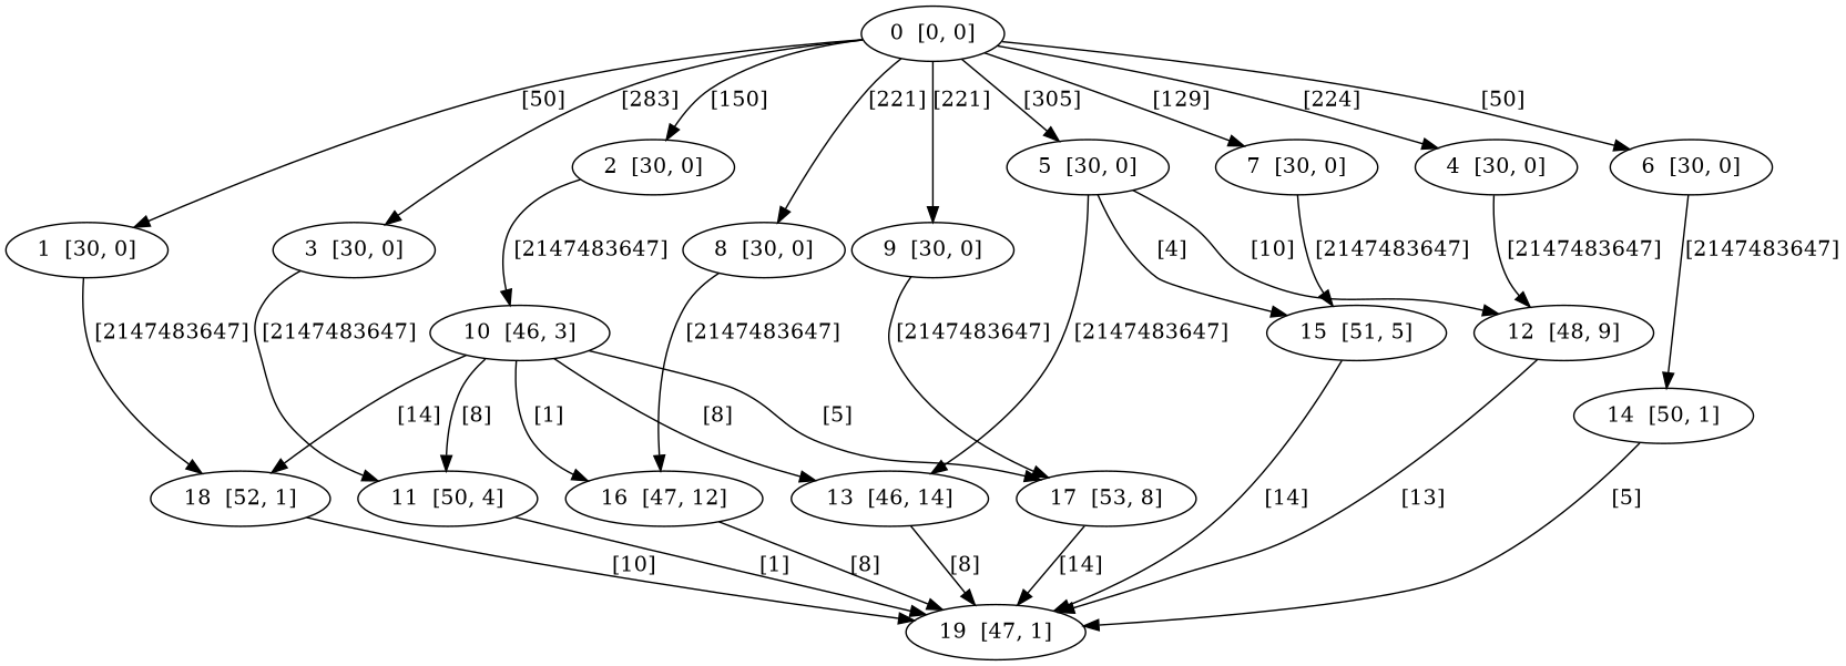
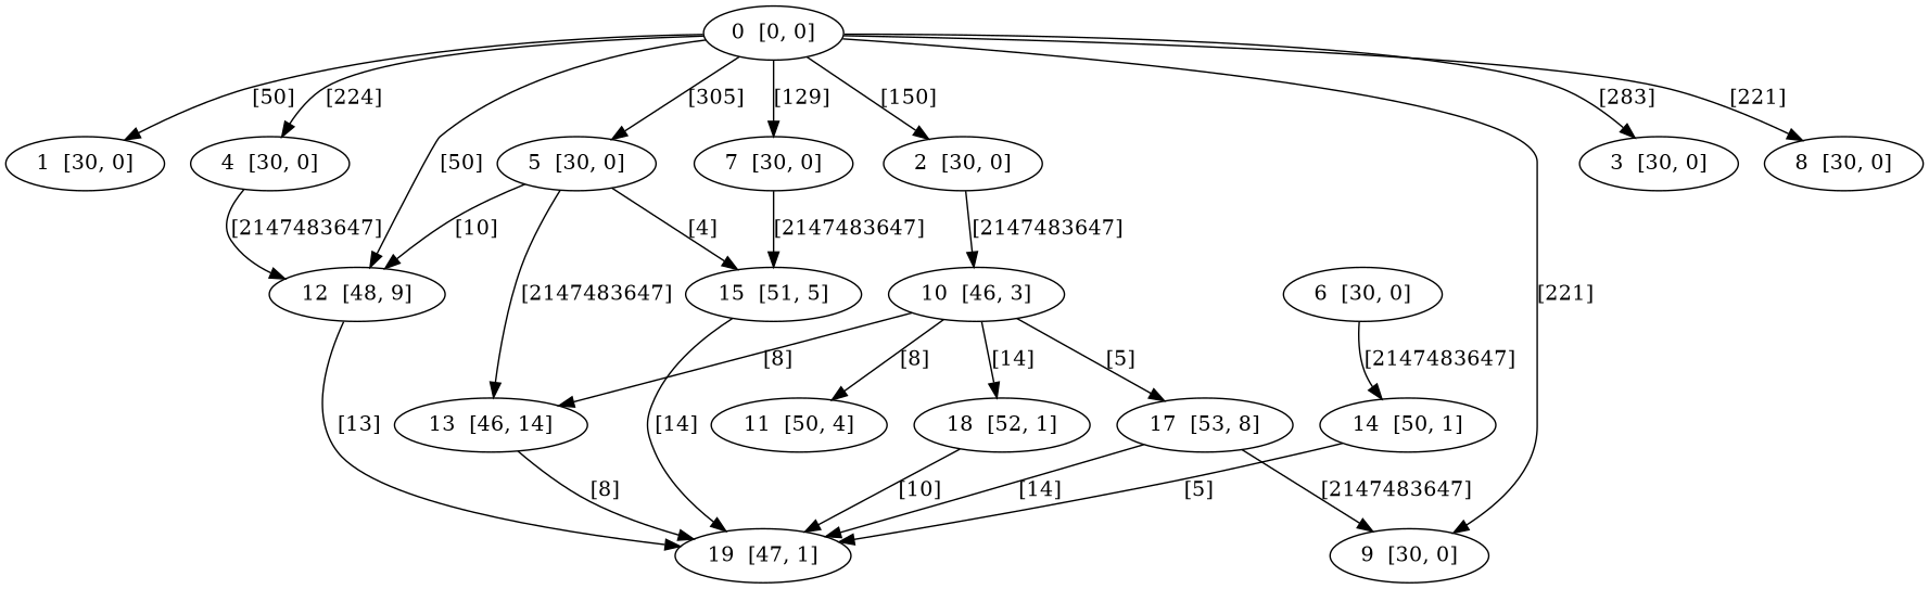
  digraph {
    n1 [label="0  [0, 0]"]
    n2 [label="1  [30, 0]"]
    n3 [label="2  [30, 0]"]
    n4 [label="3  [30, 0]"]
    n5 [label="4  [30, 0]"]
    n6 [label="5  [30, 0]"]
    n7 [label="6  [30, 0]"]
    n8 [label="7  [30, 0]"]
    n9 [label="8  [30, 0]"]
    n10 [label="9  [30, 0]"]
    n11 [label="18  [52, 1]"]
    n12 [label="10  [46, 3]"]
    n13 [label="11  [50, 4]"]
    n14 [label="12  [48, 9]"]
    n15 [label="13  [46, 14]"]
    n16 [label="15  [51, 5]"]
    n17 [label="14  [50, 1]"]
-   n18 [label="16  [47, 12]"]
    n19 [label="17  [53, 8]"]
    n20 [label="19  [47, 1]"]
    n1 -> n2 [label="[50]"]
    n1 -> n3 [label="[150]"]
    n1 -> n4 [label="[283]"]
    n1 -> n5 [label="[224]"]
    n1 -> n6 [label="[305]"]
-   n1 -> n7 [label="[50]"]
+   n1 -> n14 [label="[50]"]
    n1 -> n8 [label="[129]"]
    n1 -> n9 [label="[221]"]
    n1 -> n10 [label="[221]"]
-   n2 -> n11 [label="[2147483647]"]
    n3 -> n12 [label="[2147483647]"]
-   n4 -> n13 [label="[2147483647]"]
    n5 -> n14 [label="[2147483647]"]
    n6 -> n14 [label="[10]"]
    n6 -> n15 [label="[2147483647]"]
    n6 -> n16 [label="[4]"]
    n7 -> n17 [label="[2147483647]"]
    n8 -> n16 [label="[2147483647]"]
-   n9 -> n18 [label="[2147483647]"]
-   n10 -> n19 [label="[2147483647]"]
+   n19 -> n10 [label="[2147483647]"]
    n11 -> n20 [label="[10]"]
    n12 -> n11 [label="[14]"]
    n12 -> n13 [label="[8]"]
    n12 -> n15 [label="[8]"]
-   n12 -> n18 [label="[1]"]
    n12 -> n19 [label="[5]"]
-   n13 -> n20 [label="[1]"]
    n14 -> n20 [label="[13]"]
    n15 -> n20 [label="[8]"]
    n16 -> n20 [label="[14]"]
    n17 -> n20 [label="[5]"]
-   n18 -> n20 [label="[8]"]
    n19 -> n20 [label="[14]"]
  }
